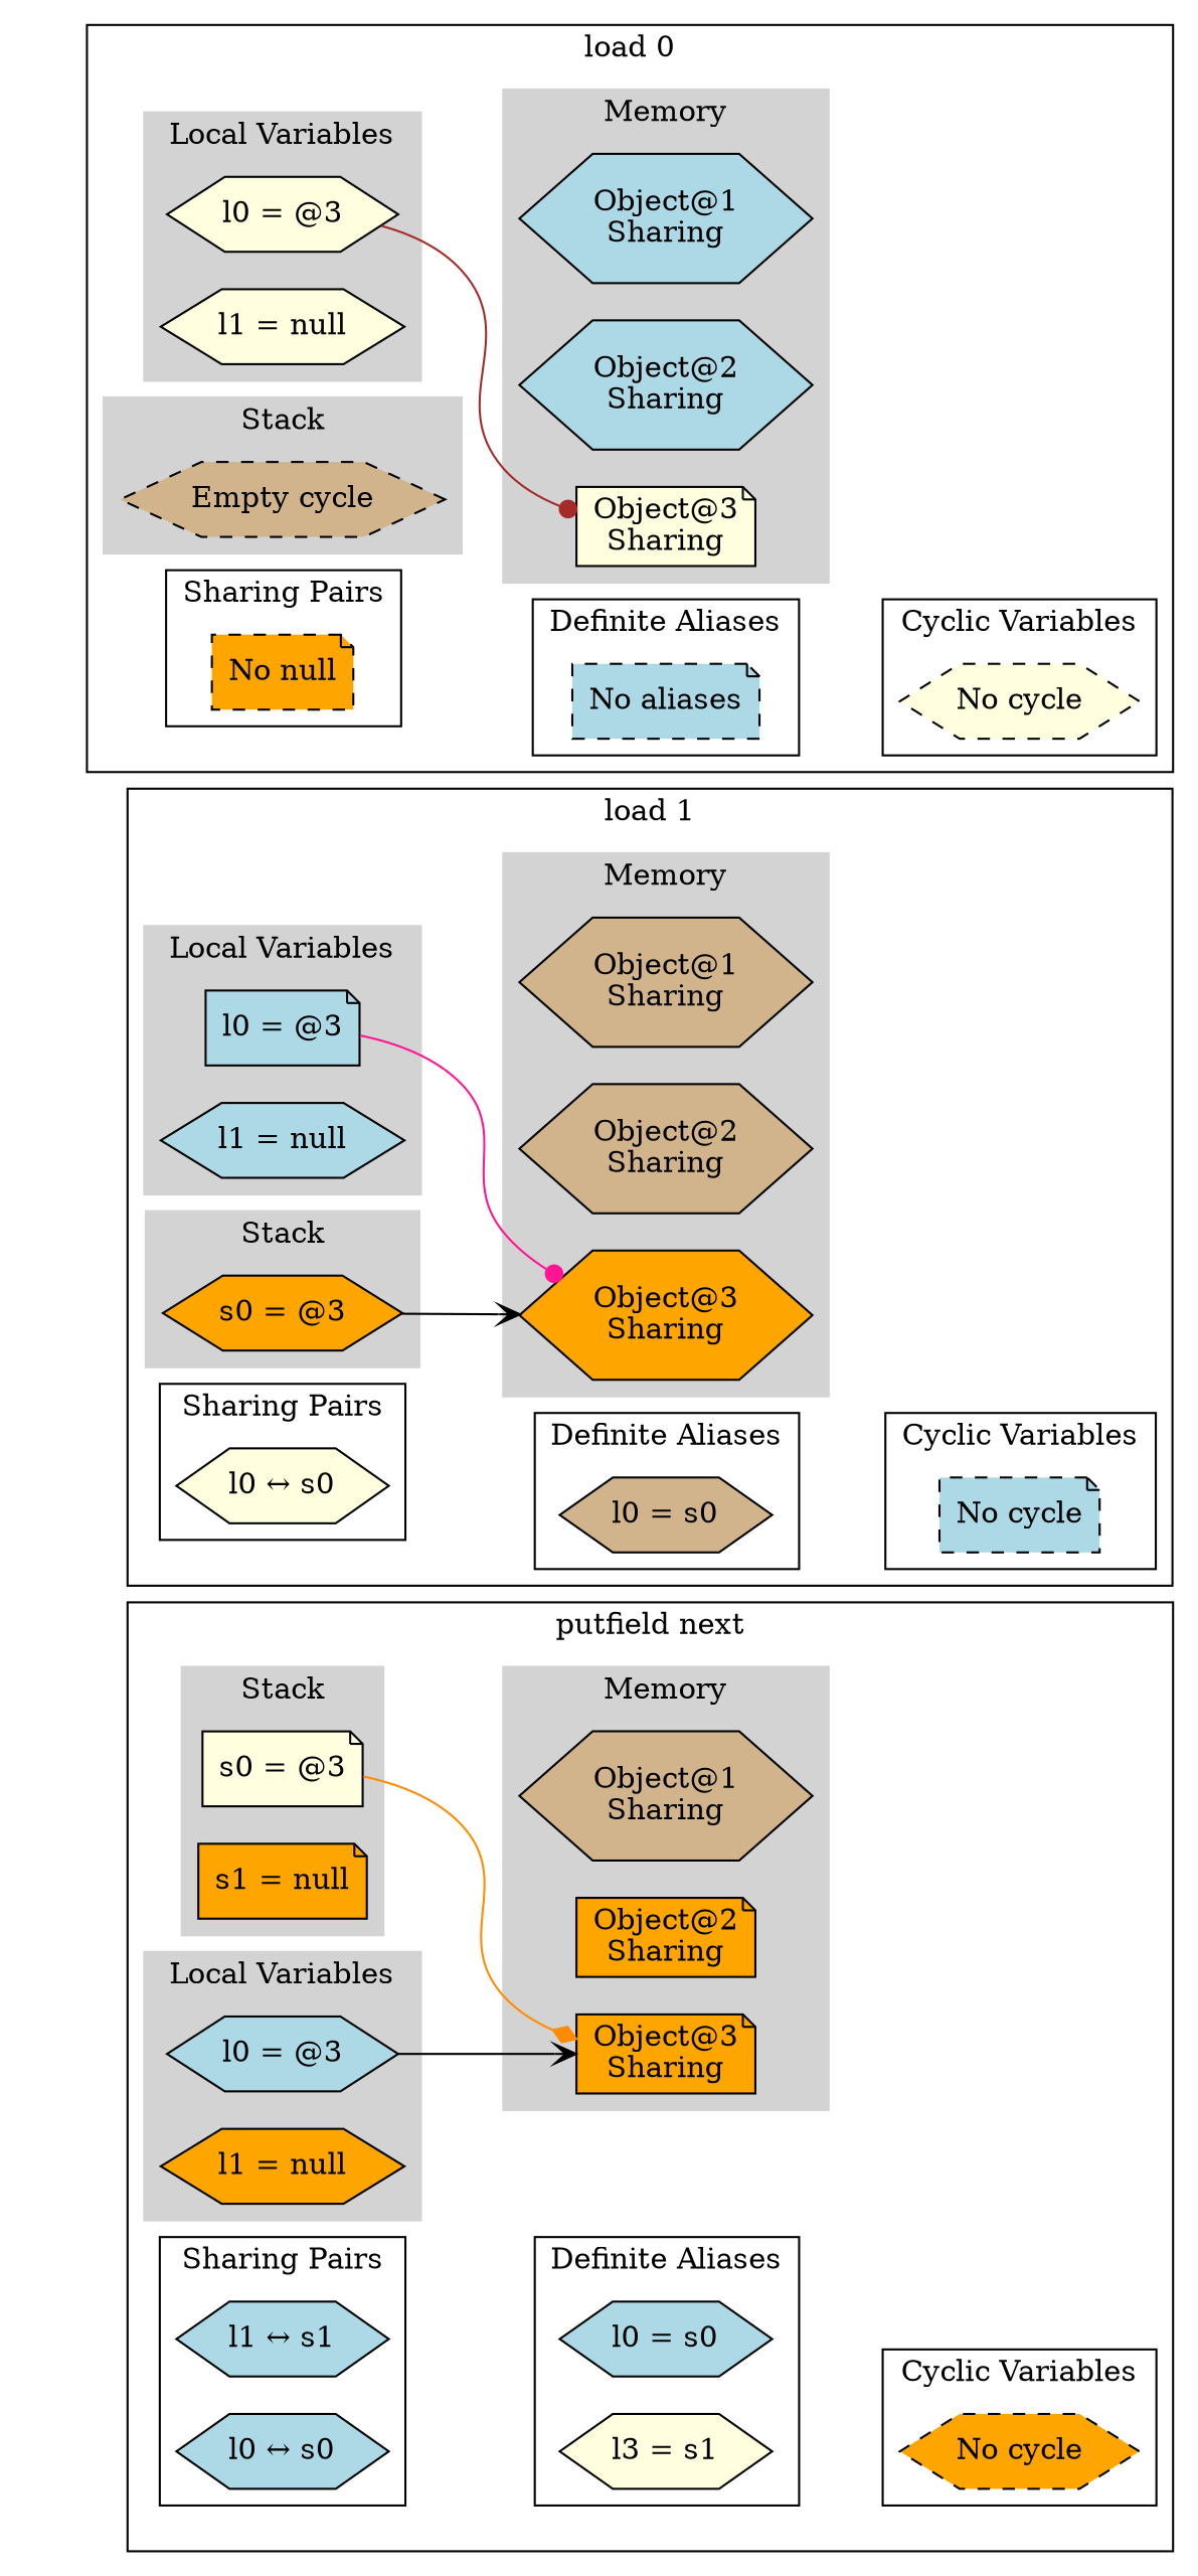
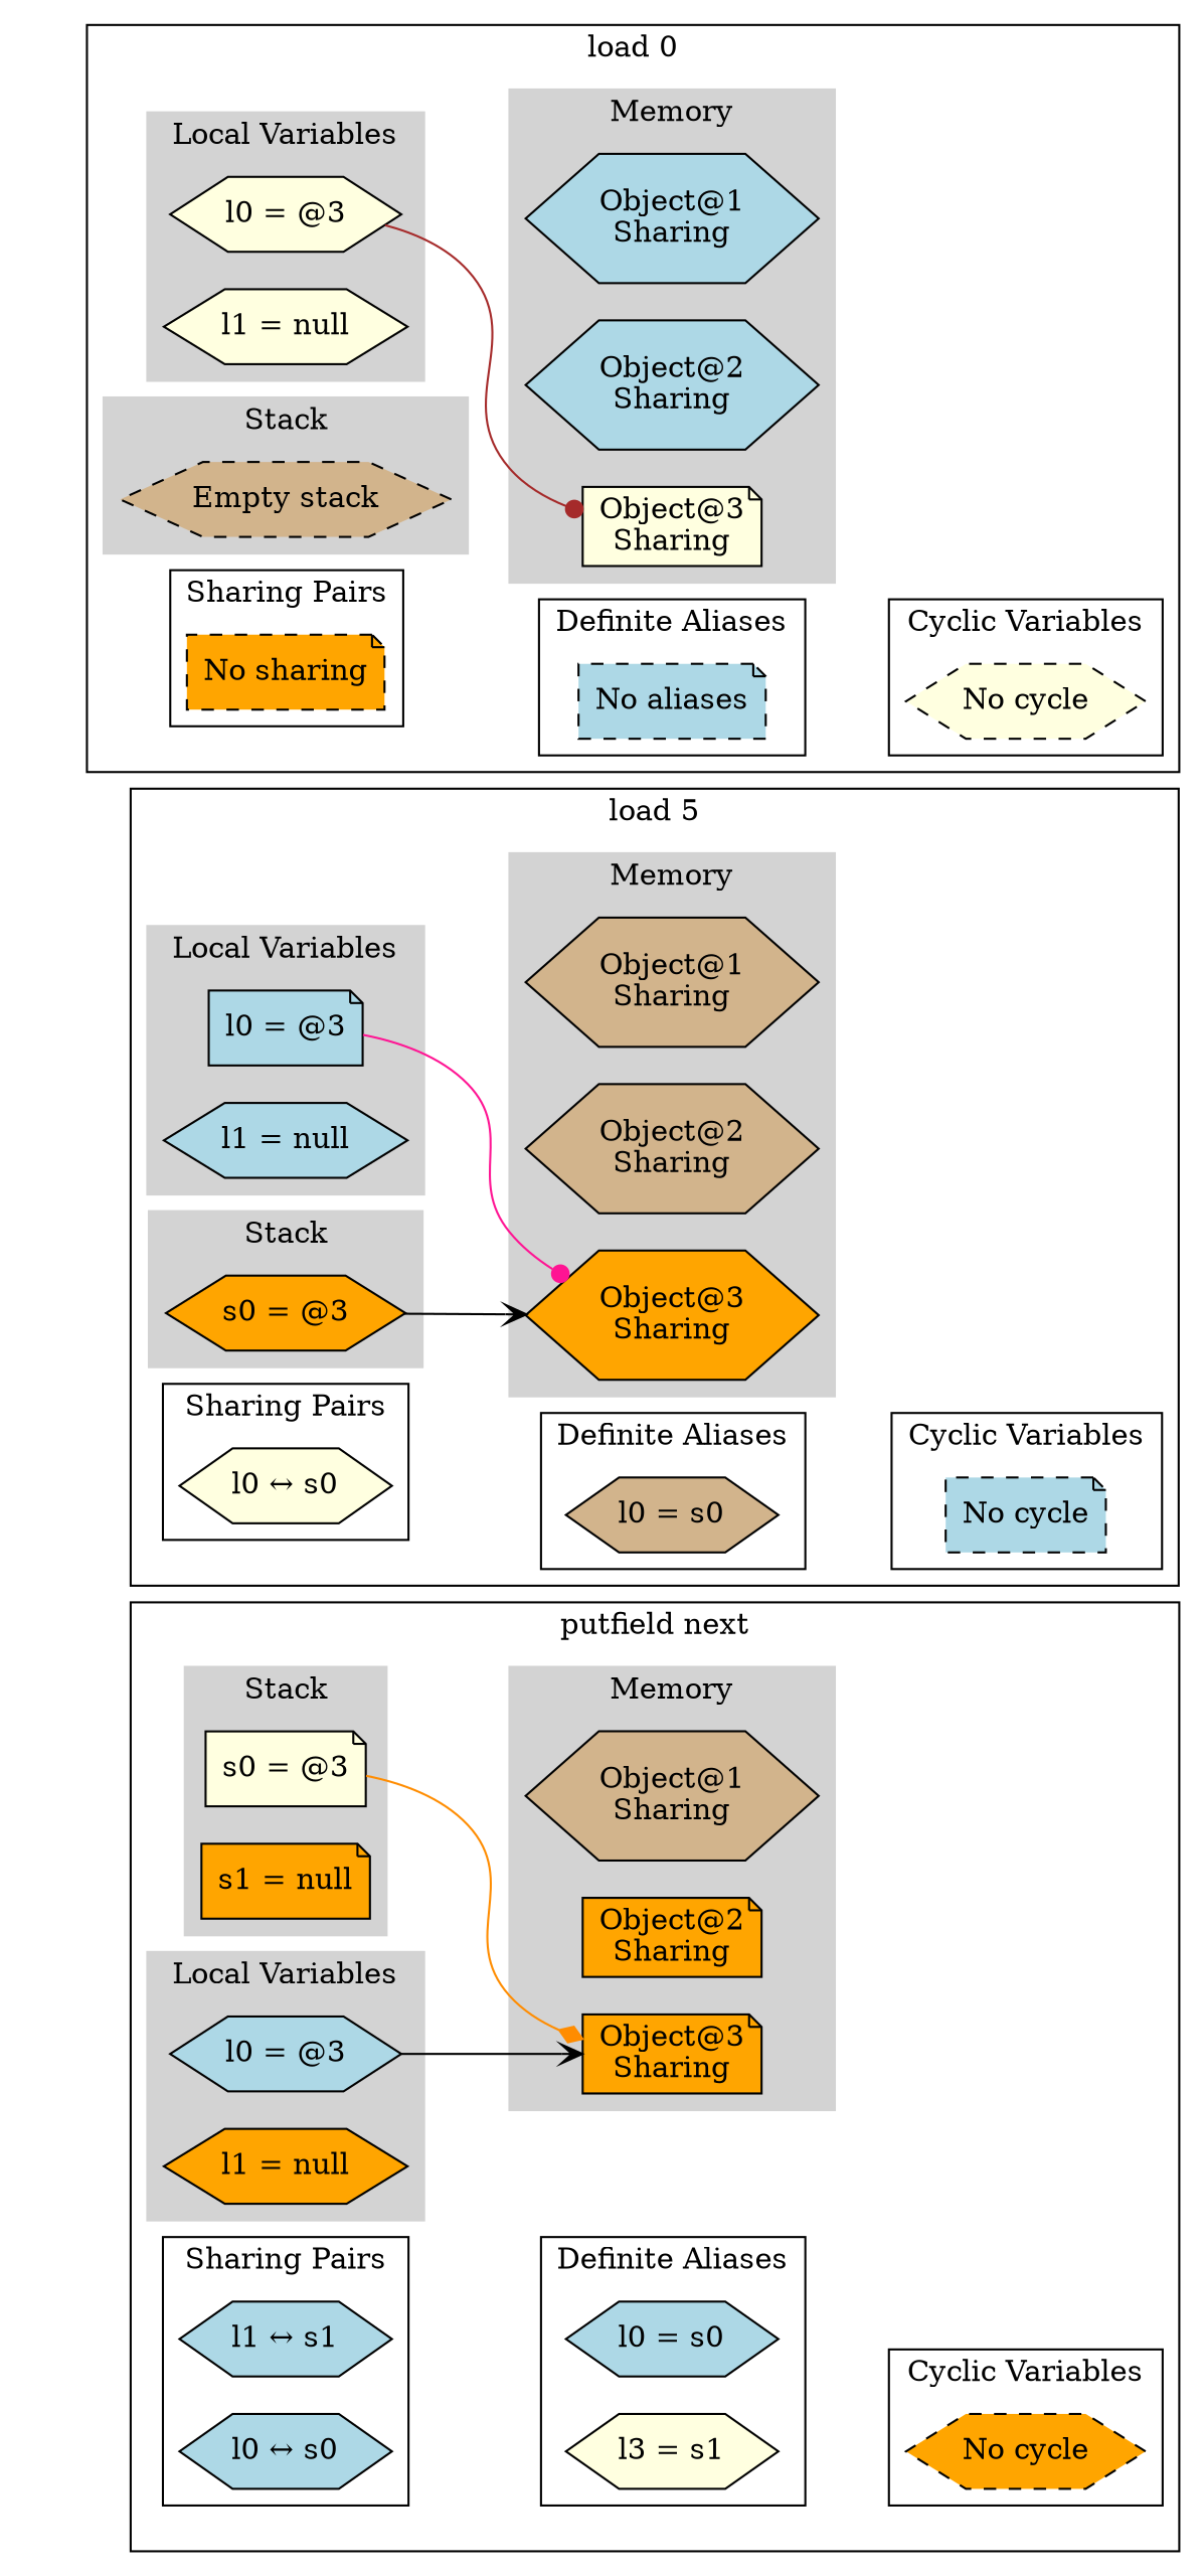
  digraph {
    anchor_start=anchor_530939812490574
    rankdir=LR
    node [fillcolor=lightblue shape=hexagon style=filled]
    edge [style=invis]
    anchor [height=0 shape=point style=invis width=0]
    n2 [fillcolor=lightyellow label="l0 = @3"]
    n3 [fillcolor=lightyellow label="l1 = null"]
-   n4 [fillcolor=tan label="Empty cycle" style="dashed,filled"]
+   n4 [fillcolor=tan label="Empty stack" style="dashed,filled"]
    n5 [label="Object@1\nSharing"]
    n6 [label="Object@2\nSharing"]
    n7 [fillcolor=lightyellow label="Object@3\nSharing" shape=note]
-   n8 [fillcolor=orange label="No null" shape=note style="dashed,filled"]
+   n8 [fillcolor=orange label="No sharing" shape=note style="dashed,filled"]
    n9 [label="No aliases" shape=note style="dashed,filled"]
    n10 [fillcolor=lightyellow label="No cycle" style="dashed,filled"]
    anchor_530939807091681 [shape=point style=invis]
    n12 [label="l0 = @3" shape=note]
    n13 [label="l1 = null"]
    n14 [fillcolor=orange label="s0 = @3"]
    n15 [fillcolor=tan label="Object@1\nSharing"]
    n16 [fillcolor=tan label="Object@2\nSharing"]
    n17 [fillcolor=orange label="Object@3\nSharing"]
    n18 [fillcolor=lightyellow label="l0 ↔ s0"]
    n19 [fillcolor=tan label="l0 = s0"]
    n20 [label="No cycle" shape=note style="dashed,filled"]
    anchor_530939809786050 [shape=point style=invis]
    n22 [fillcolor=lightyellow label="s0 = @3" shape=note]
    n23 [fillcolor=orange label="s1 = null" shape=note]
    n24 [label="l0 = @3"]
    n25 [fillcolor=orange label="l1 = null"]
    n26 [fillcolor=tan label="Object@1\nSharing"]
    n27 [fillcolor=orange label="Object@2\nSharing" shape=note]
    n28 [fillcolor=orange label="Object@3\nSharing" shape=note]
    n29 [label="l1 ↔ s1"]
    n30 [label="l0 ↔ s0"]
    n31 [label="l0 = s0"]
    n32 [fillcolor=lightyellow label="l3 = s1"]
    n33 [fillcolor=orange label="No cycle" style="dashed,filled"]
    anchor_530939812490574 [shape=point style=invis]
    anchor_start [shape=point style=invis]
    subgraph cluster_1 {
      style=invis
      anchor
    }
    subgraph cluster_2 {
      label="load 0"
      anchor_530939807091681
      subgraph cluster_3 {
        color=lightgrey
        label="Local Variables"
        style=filled
        n2
        n3
      }
      subgraph cluster_4 {
        color=lightgrey
        label=Stack
        style=filled
        n4
      }
      subgraph cluster_5 {
        color=lightgrey
        label=Memory
        style=filled
        n5
        n6
        n7
      }
      subgraph cluster_6 {
        label="Sharing Pairs"
        n8
      }
      subgraph cluster_7 {
        label="Definite Aliases"
        n9
      }
      subgraph cluster_8 {
        label="Cyclic Variables"
        n10
      }
    }
    subgraph cluster_9 {
-     label="load 1"
+     label="load 5"
      anchor_530939809786050
      subgraph cluster_10 {
        color=lightgrey
        label="Local Variables"
        style=filled
        n12
        n13
      }
      subgraph cluster_11 {
        color=lightgrey
        label=Stack
        style=filled
        n14
      }
      subgraph cluster_12 {
        color=lightgrey
        label=Memory
        style=filled
        n15
        n16
        n17
      }
      subgraph cluster_13 {
        label="Sharing Pairs"
        n18
      }
      subgraph cluster_14 {
        label="Definite Aliases"
        n19
      }
      subgraph cluster_15 {
        label="Cyclic Variables"
        n20
      }
    }
    subgraph cluster_16 {
      label="putfield next"
      anchor_530939812490574
      subgraph cluster_17 {
        color=lightgrey
        label=Stack
        style=filled
        n22
        n23
      }
      subgraph cluster_18 {
        color=lightgrey
        label="Local Variables"
        style=filled
        n24
        n25
      }
      subgraph cluster_19 {
        color=lightgrey
        label=Memory
        style=filled
        n26
        n27
        n28
      }
      subgraph cluster_20 {
        label="Sharing Pairs"
        n29
        n30
      }
      subgraph cluster_21 {
        label="Definite Aliases"
        n31
        n32
      }
      subgraph cluster_22 {
        label="Cyclic Variables"
        n33
      }
    }
    n2 -> n7 [arrowhead=dot color=brown style=""]
    n8 -> n9 [weight=10]
    n9 -> n10 [weight=10]
    n12 -> n17 [arrowhead=dot color=deeppink style=""]
    n14 -> n17 [arrowhead=vee color=black style=""]
    n18 -> n19 [weight=10]
    n19 -> n20 [weight=10]
    n22 -> n28 [arrowhead=diamond color=darkorange style=""]
    n24 -> n28 [arrowhead=vee color=black style=""]
    n30 -> n32 [weight=10]
    n32 -> n33 [weight=10]
    anchor_start -> anchor_530939807091681
    anchor_start -> anchor_530939809786050
    anchor_start -> anchor_530939812490574
  }
